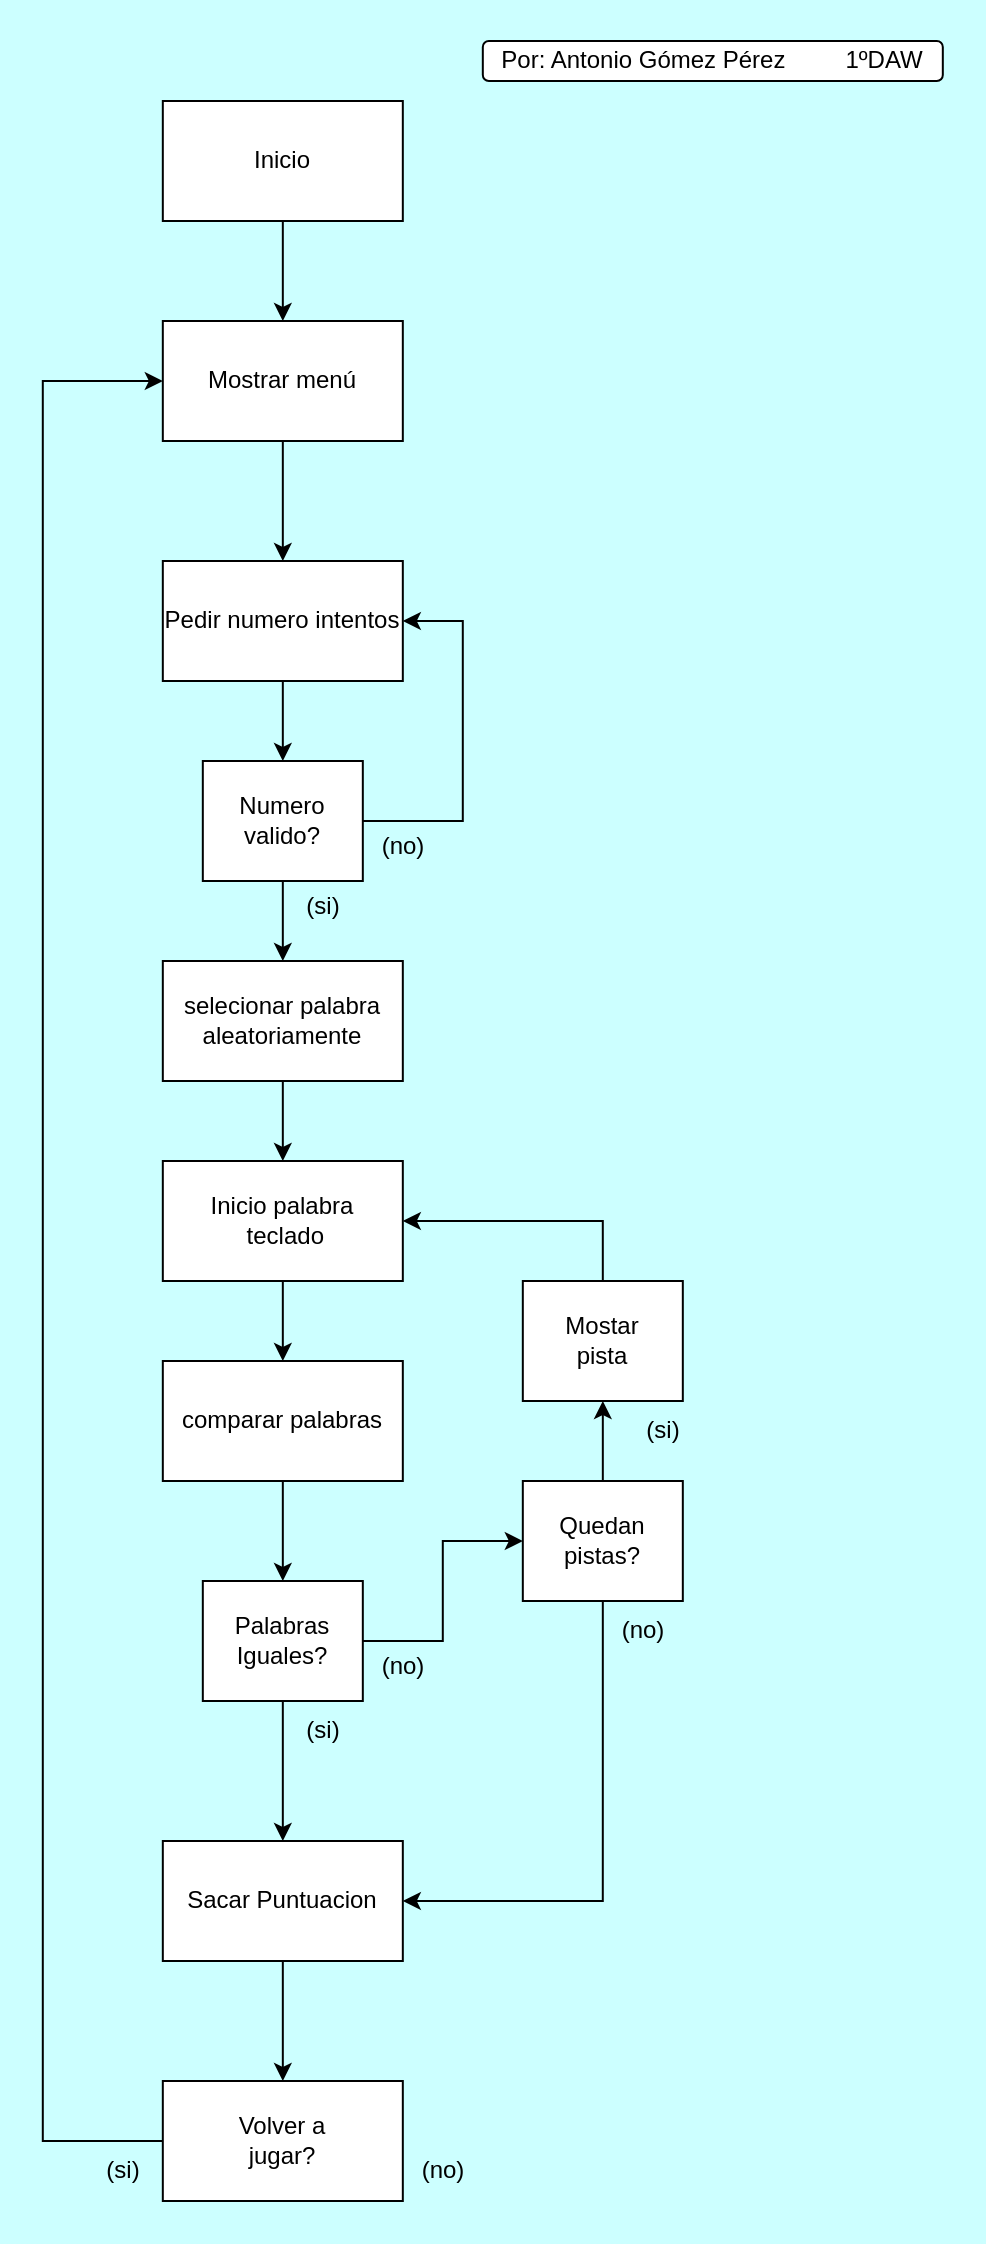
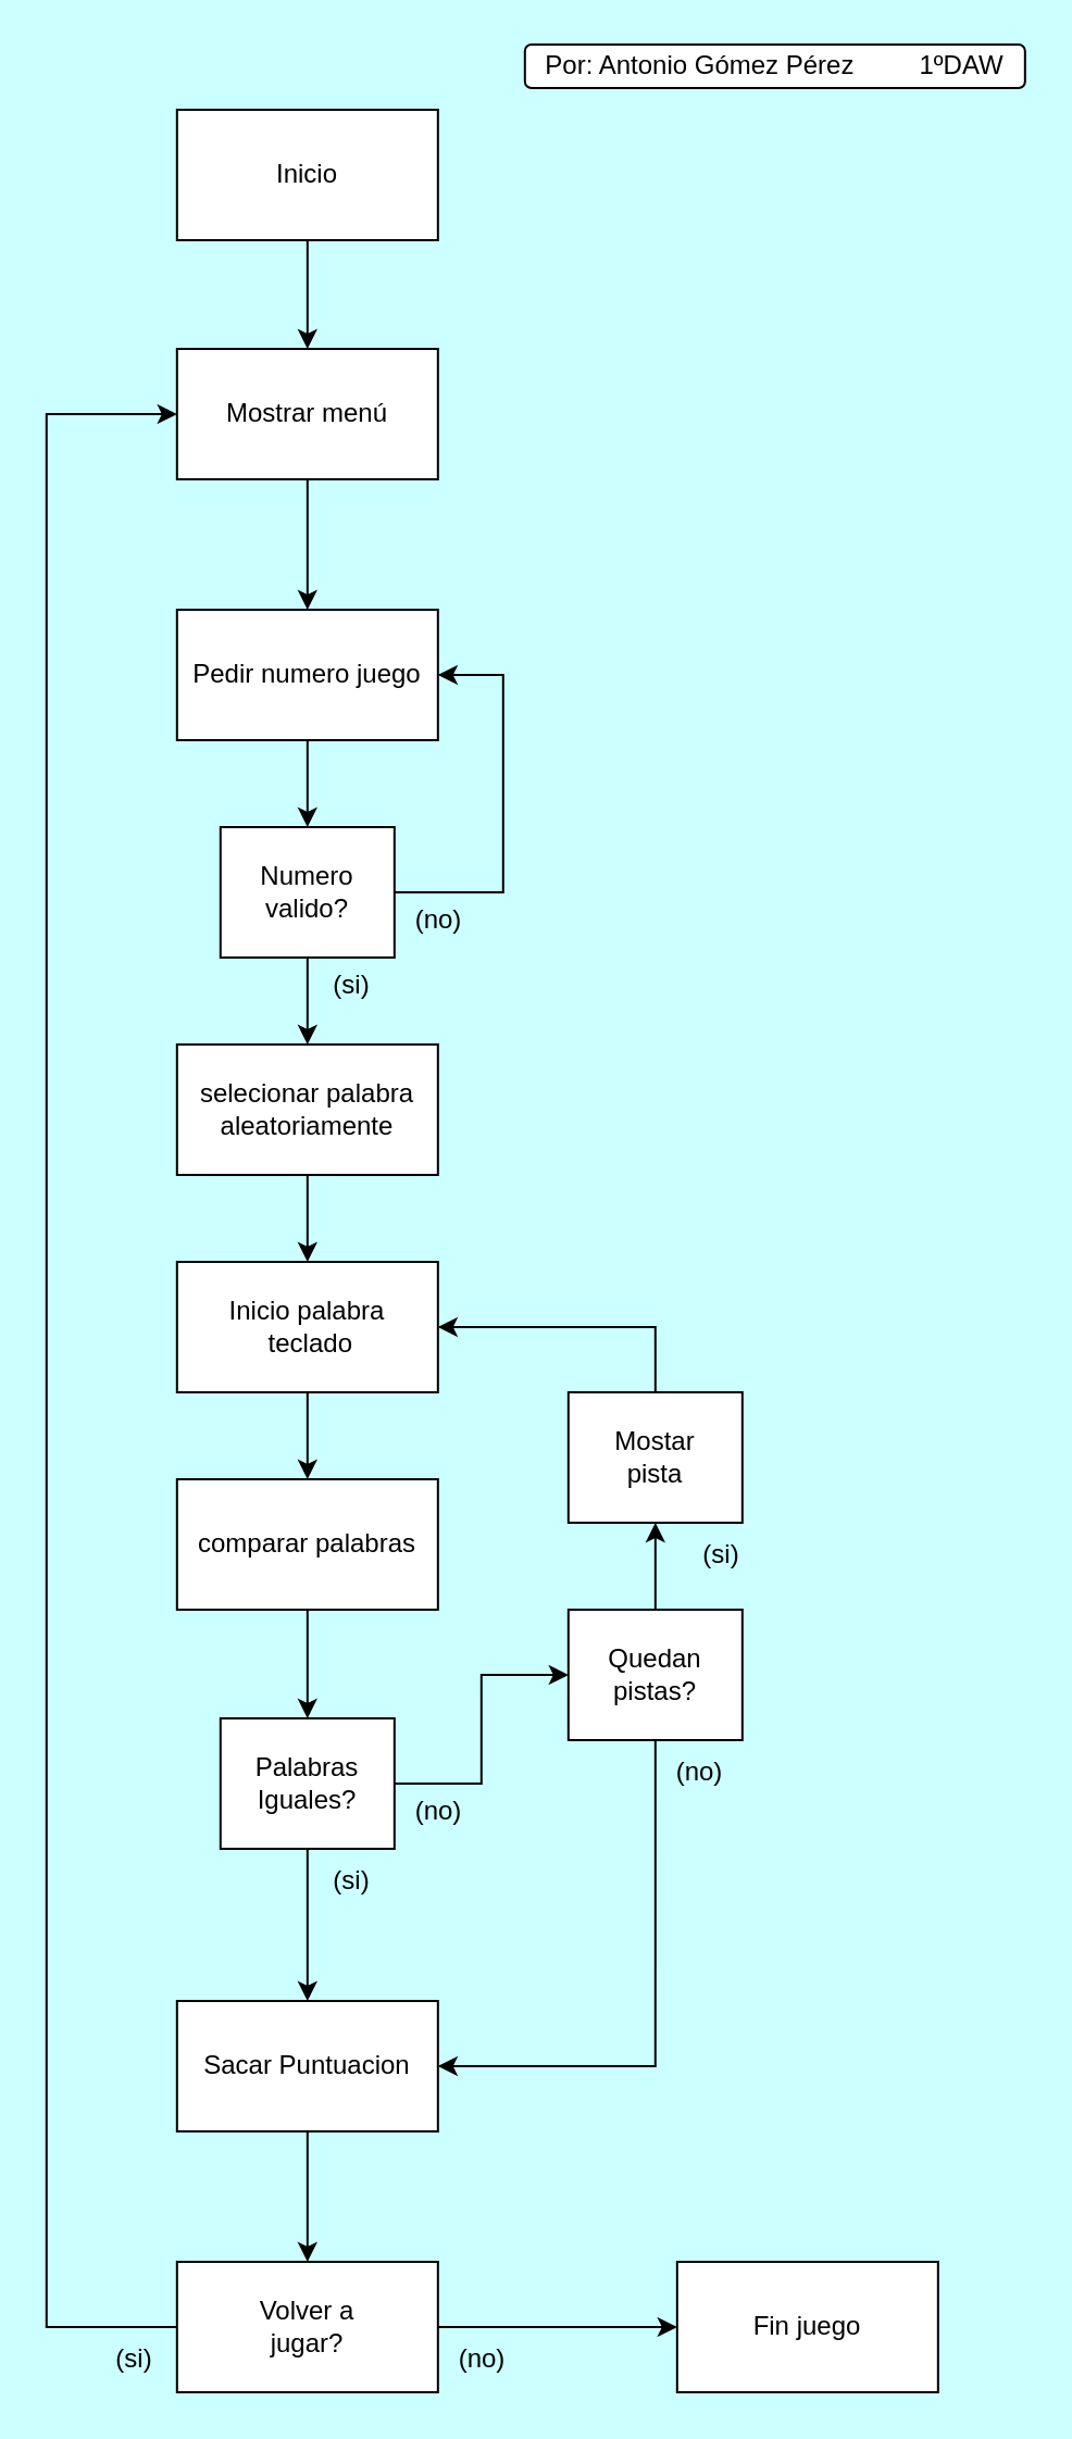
  <mxCell id="0" />
  <mxCell id="1" parent="0" />
  <mxCell id="2" style="edgeStyle=orthogonalEdgeStyle;rounded=0;orthogonalLoop=1;jettySize=auto;html=1;exitX=0.5;exitY=1;exitDx=0;exitDy=0;" edge="1" parent="1" source="3" target="5"><mxGeometry relative="1" as="geometry" /></mxCell>
  <mxCell id="3" value="Mostrar menú" style="rounded=0;whiteSpace=wrap;html=1;" parent="1" vertex="1"><mxGeometry x="80.91" y="160" width="120" height="60" as="geometry" /></mxCell>
  <mxCell id="4" style="edgeStyle=orthogonalEdgeStyle;rounded=0;orthogonalLoop=1;jettySize=auto;html=1;exitX=0.5;exitY=1;exitDx=0;exitDy=0;entryX=0.5;entryY=0;entryDx=0;entryDy=0;" edge="1" parent="1" source="5" target="14"><mxGeometry relative="1" as="geometry" /></mxCell>
- <mxCell id="5" value="Pedir numero intentos" style="rounded=0;whiteSpace=wrap;html=1;" parent="1" vertex="1"><mxGeometry x="80.91" y="280" width="120" height="60" as="geometry" /></mxCell>
+ <mxCell id="5" value="Pedir numero juego" style="rounded=0;whiteSpace=wrap;html=1;" parent="1" vertex="1"><mxGeometry x="80.91" y="280" width="120" height="60" as="geometry" /></mxCell>
  <mxCell id="6" style="edgeStyle=orthogonalEdgeStyle;rounded=0;orthogonalLoop=1;jettySize=auto;html=1;exitX=0.5;exitY=1;exitDx=0;exitDy=0;entryX=0.5;entryY=0;entryDx=0;entryDy=0;" edge="1" parent="1" source="7" target="25"><mxGeometry relative="1" as="geometry" /></mxCell>
  <mxCell id="7" value="selecionar palabra aleatoriamente" style="rounded=0;whiteSpace=wrap;html=1;" parent="1" vertex="1"><mxGeometry x="80.91" y="480" width="120" height="60" as="geometry" /></mxCell>
  <mxCell id="8" style="edgeStyle=orthogonalEdgeStyle;rounded=0;orthogonalLoop=1;jettySize=auto;html=1;exitX=0.5;exitY=1;exitDx=0;exitDy=0;" edge="1" parent="1" source="9" target="19"><mxGeometry relative="1" as="geometry" /></mxCell>
  <mxCell id="9" value="comparar palabras" style="rounded=0;whiteSpace=wrap;html=1;" parent="1" vertex="1"><mxGeometry x="80.91" y="680" width="120" height="60" as="geometry" /></mxCell>
  <mxCell id="10" style="edgeStyle=orthogonalEdgeStyle;rounded=0;orthogonalLoop=1;jettySize=auto;html=1;exitX=0.5;exitY=1;exitDx=0;exitDy=0;" edge="1" parent="1" source="11" target="28"><mxGeometry relative="1" as="geometry" /></mxCell>
  <mxCell id="11" value="Sacar Puntuacion" style="rounded=0;whiteSpace=wrap;html=1;" vertex="1" parent="1"><mxGeometry x="80.91" y="920" width="120" height="60" as="geometry" /></mxCell>
  <mxCell id="12" style="edgeStyle=orthogonalEdgeStyle;rounded=0;orthogonalLoop=1;jettySize=auto;html=1;exitX=1;exitY=0.5;exitDx=0;exitDy=0;entryX=1;entryY=0.5;entryDx=0;entryDy=0;" edge="1" parent="1" source="14" target="5"><mxGeometry relative="1" as="geometry"><mxPoint x="210.91" y="320" as="targetPoint" /><Array as="points"><mxPoint x="230.91" y="410" /><mxPoint x="230.91" y="310" /></Array></mxGeometry></mxCell>
  <mxCell id="13" style="edgeStyle=orthogonalEdgeStyle;rounded=0;orthogonalLoop=1;jettySize=auto;html=1;exitX=0.5;exitY=1;exitDx=0;exitDy=0;entryX=0.5;entryY=0;entryDx=0;entryDy=0;" edge="1" parent="1" source="14" target="7"><mxGeometry relative="1" as="geometry" /></mxCell>
  <mxCell id="14" value="&lt;div&gt;Numero&lt;/div&gt;&lt;div&gt;valido?&lt;br&gt;&lt;/div&gt;" style="rounded=0;whiteSpace=wrap;html=1;" vertex="1" parent="1"><mxGeometry x="100.91" y="380" width="80" height="60" as="geometry" /></mxCell>
  <mxCell id="15" value="(no)" style="text;html=1;align=center;verticalAlign=middle;resizable=0;points=[];autosize=1;strokeColor=none;fillColor=none;" vertex="1" parent="1"><mxGeometry x="180.91" y="408" width="40" height="30" as="geometry" /></mxCell>
  <mxCell id="16" value="(si)" style="text;html=1;align=center;verticalAlign=middle;resizable=0;points=[];autosize=1;strokeColor=none;fillColor=none;" vertex="1" parent="1"><mxGeometry x="140.91" y="438" width="40" height="30" as="geometry" /></mxCell>
  <mxCell id="17" style="edgeStyle=orthogonalEdgeStyle;rounded=0;orthogonalLoop=1;jettySize=auto;html=1;exitX=0.5;exitY=0;exitDx=0;exitDy=0;entryX=0.5;entryY=1;entryDx=0;entryDy=0;" edge="1" parent="1" source="33" target="23"><mxGeometry relative="1" as="geometry" /></mxCell>
  <mxCell id="18" style="edgeStyle=orthogonalEdgeStyle;rounded=0;orthogonalLoop=1;jettySize=auto;html=1;exitX=0.5;exitY=1;exitDx=0;exitDy=0;" edge="1" parent="1" source="19" target="11"><mxGeometry relative="1" as="geometry" /></mxCell>
  <mxCell id="19" value="&lt;div&gt;Palabras&lt;/div&gt;&lt;div&gt;Iguales?&lt;br&gt;&lt;/div&gt;" style="rounded=0;whiteSpace=wrap;html=1;" vertex="1" parent="1"><mxGeometry x="100.91" y="790" width="80" height="60" as="geometry" /></mxCell>
  <mxCell id="20" value="(si)" style="text;html=1;align=center;verticalAlign=middle;resizable=0;points=[];autosize=1;strokeColor=none;fillColor=none;" vertex="1" parent="1"><mxGeometry x="140.91" y="850" width="40" height="30" as="geometry" /></mxCell>
  <mxCell id="21" value="(no)" style="text;html=1;align=center;verticalAlign=middle;resizable=0;points=[];autosize=1;strokeColor=none;fillColor=none;" vertex="1" parent="1"><mxGeometry x="180.91" y="818" width="40" height="30" as="geometry" /></mxCell>
  <mxCell id="22" style="edgeStyle=orthogonalEdgeStyle;rounded=0;orthogonalLoop=1;jettySize=auto;html=1;exitX=0.5;exitY=0;exitDx=0;exitDy=0;entryX=1;entryY=0.5;entryDx=0;entryDy=0;" edge="1" parent="1" source="23" target="25"><mxGeometry relative="1" as="geometry" /></mxCell>
  <mxCell id="23" value="&lt;div&gt;Mostar&lt;/div&gt;&lt;div&gt;pista&lt;br&gt;&lt;/div&gt;" style="rounded=0;whiteSpace=wrap;html=1;" vertex="1" parent="1"><mxGeometry x="260.91" y="640" width="80" height="60" as="geometry" /></mxCell>
  <mxCell id="24" style="edgeStyle=orthogonalEdgeStyle;rounded=0;orthogonalLoop=1;jettySize=auto;html=1;exitX=0.5;exitY=1;exitDx=0;exitDy=0;entryX=0.5;entryY=0;entryDx=0;entryDy=0;" edge="1" parent="1" source="25" target="9"><mxGeometry relative="1" as="geometry" /></mxCell>
  <mxCell id="25" value="&lt;div&gt;Inicio palabra&lt;/div&gt;&lt;div&gt;&amp;nbsp;teclado&lt;/div&gt;" style="rounded=0;whiteSpace=wrap;html=1;" vertex="1" parent="1"><mxGeometry x="80.91" y="580" width="120" height="60" as="geometry" /></mxCell>
  <mxCell id="26" style="edgeStyle=orthogonalEdgeStyle;rounded=0;orthogonalLoop=1;jettySize=auto;html=1;exitX=0;exitY=0.5;exitDx=0;exitDy=0;entryX=0;entryY=0.5;entryDx=0;entryDy=0;" edge="1" parent="1" source="28" target="3"><mxGeometry relative="1" as="geometry"><Array as="points"><mxPoint x="20.91" y="1070" /><mxPoint x="20.91" y="190" /></Array></mxGeometry></mxCell>
+ <mxCell id="27" style="edgeStyle=orthogonalEdgeStyle;rounded=0;orthogonalLoop=1;jettySize=auto;html=1;exitX=1;exitY=0.5;exitDx=0;exitDy=0;" edge="1" parent="1" source="28" target="36"><mxGeometry relative="1" as="geometry" /></mxCell>
  <mxCell id="28" value="&lt;div&gt;Volver a &lt;br&gt;&lt;/div&gt;&lt;div&gt;jugar?&lt;/div&gt;" style="rounded=0;whiteSpace=wrap;html=1;" vertex="1" parent="1"><mxGeometry x="80.91" y="1040" width="120" height="60" as="geometry" /></mxCell>
  <mxCell id="29" value="(no)" style="text;html=1;align=center;verticalAlign=middle;resizable=0;points=[];autosize=1;strokeColor=none;fillColor=none;" vertex="1" parent="1"><mxGeometry x="200.91" y="1070" width="40" height="30" as="geometry" /></mxCell>
  <mxCell id="30" value="(si)" style="text;html=1;align=center;verticalAlign=middle;resizable=0;points=[];autosize=1;strokeColor=none;fillColor=none;" vertex="1" parent="1"><mxGeometry x="40.91" y="1070" width="40" height="30" as="geometry" /></mxCell>
  <mxCell id="31" value="" style="edgeStyle=orthogonalEdgeStyle;rounded=0;orthogonalLoop=1;jettySize=auto;html=1;exitX=1;exitY=0.5;exitDx=0;exitDy=0;entryX=0;entryY=0.5;entryDx=0;entryDy=0;" edge="1" parent="1" source="19" target="33"><mxGeometry relative="1" as="geometry"><mxPoint x="180.91" y="820" as="sourcePoint" /><mxPoint x="300.91" y="740" as="targetPoint" /></mxGeometry></mxCell>
  <mxCell id="32" style="edgeStyle=orthogonalEdgeStyle;rounded=0;orthogonalLoop=1;jettySize=auto;html=1;exitX=0.5;exitY=1;exitDx=0;exitDy=0;entryX=1;entryY=0.5;entryDx=0;entryDy=0;" edge="1" parent="1" source="33" target="11"><mxGeometry relative="1" as="geometry" /></mxCell>
  <mxCell id="33" value="Quedan pistas?" style="rounded=0;whiteSpace=wrap;html=1;" vertex="1" parent="1"><mxGeometry x="260.91" y="740" width="80" height="60" as="geometry" /></mxCell>
  <mxCell id="34" value="(no)" style="text;html=1;align=center;verticalAlign=middle;resizable=0;points=[];autosize=1;strokeColor=none;fillColor=none;" vertex="1" parent="1"><mxGeometry x="300.91" y="800" width="40" height="30" as="geometry" /></mxCell>
  <mxCell id="35" value="(si)" style="text;html=1;align=center;verticalAlign=middle;resizable=0;points=[];autosize=1;strokeColor=none;fillColor=none;" vertex="1" parent="1"><mxGeometry x="310.91" y="700" width="40" height="30" as="geometry" /></mxCell>
+ <mxCell id="36" value="Fin juego" style="rounded=0;whiteSpace=wrap;html=1;" vertex="1" parent="1"><mxGeometry x="310.91" y="1040" width="120" height="60" as="geometry" /></mxCell>
  <mxCell id="37" style="edgeStyle=orthogonalEdgeStyle;rounded=0;orthogonalLoop=1;jettySize=auto;html=1;exitX=0.5;exitY=1;exitDx=0;exitDy=0;" edge="1" parent="1" source="38" target="3"><mxGeometry relative="1" as="geometry" /></mxCell>
  <mxCell id="38" value="Inicio" style="rounded=0;whiteSpace=wrap;html=1;" vertex="1" parent="1"><mxGeometry x="80.91" y="50" width="120" height="60" as="geometry" /></mxCell>
  <mxCell id="39" value="Por: Antonio Gómez Pérez &amp;nbsp; &amp;nbsp; &amp;nbsp; &amp;nbsp; 1ºDAW" style="rounded=1;whiteSpace=wrap;html=1;" vertex="1" parent="1"><mxGeometry x="240.91" y="20" width="230" height="20" as="geometry" /></mxCell>
